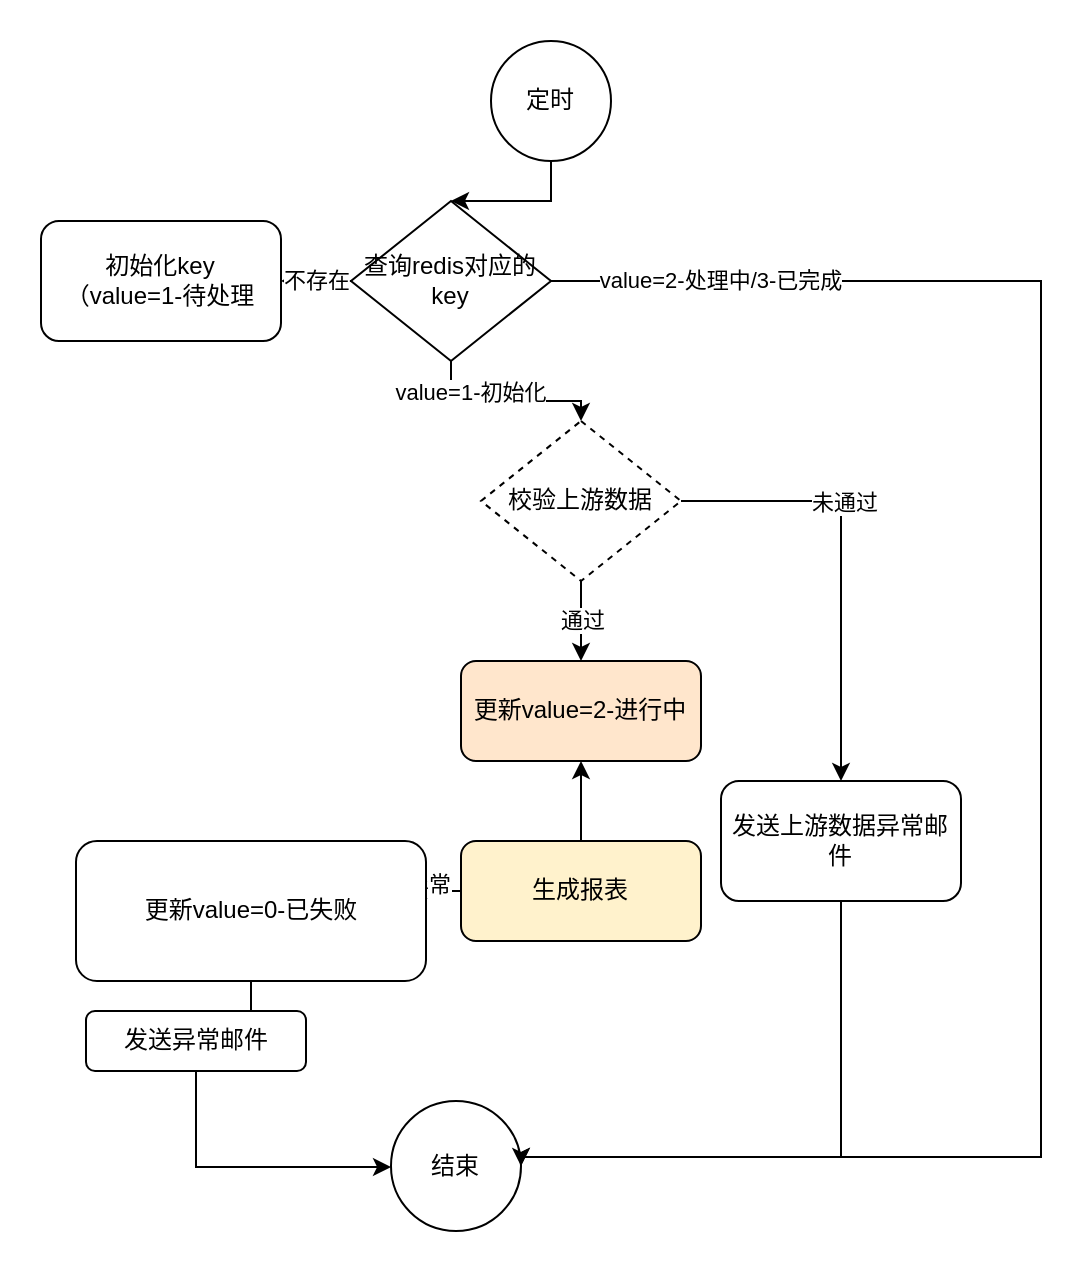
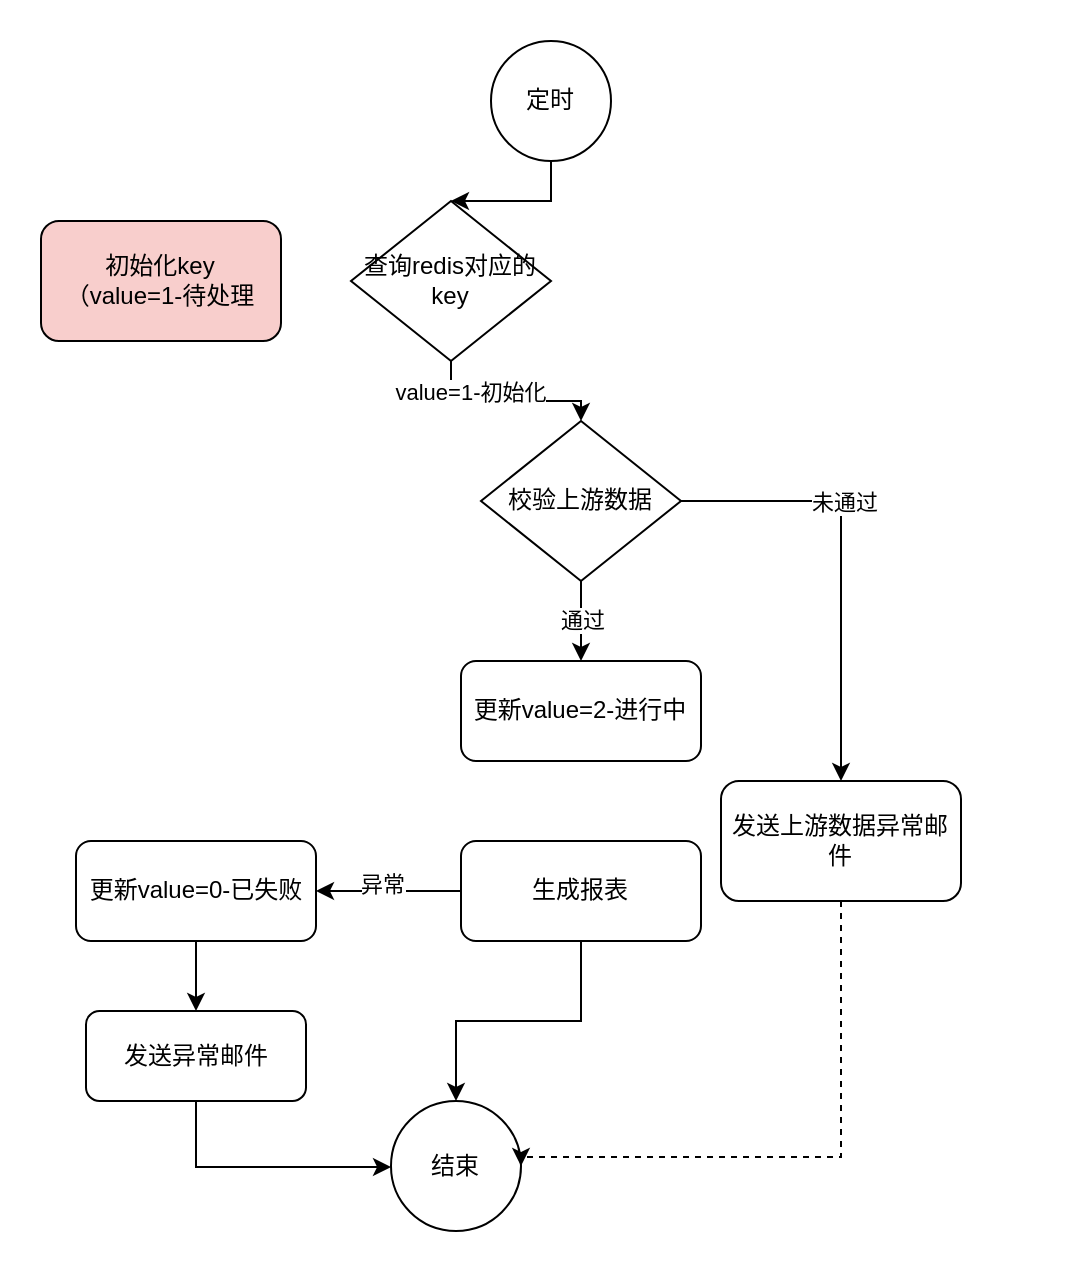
  <mxCell id="0" />
  <mxCell id="1" parent="0" />
  <mxCell id="2" style="edgeStyle=orthogonalEdgeStyle;rounded=0;orthogonalLoop=1;jettySize=auto;html=1;entryX=0.5;entryY=0;entryDx=0;entryDy=0;" edge="1" parent="1" source="3" target="9"><mxGeometry relative="1" as="geometry" /></mxCell>
  <mxCell id="3" value="定时" style="ellipse;whiteSpace=wrap;html=1;aspect=fixed;" vertex="1" parent="1"><mxGeometry x="245" y="20" width="60" height="60" as="geometry" /></mxCell>
- <mxCell id="4" value="不存在" style="edgeStyle=orthogonalEdgeStyle;rounded=0;orthogonalLoop=1;jettySize=auto;html=1;" edge="1" parent="1" source="9" target="10"><mxGeometry relative="1" as="geometry" /></mxCell>
  <mxCell id="5" style="edgeStyle=orthogonalEdgeStyle;rounded=0;orthogonalLoop=1;jettySize=auto;html=1;exitX=0.5;exitY=1;exitDx=0;exitDy=0;" edge="1" parent="1" source="9" target="15"><mxGeometry relative="1" as="geometry" /></mxCell>
  <mxCell id="6" value="value=1-初始化" style="edgeLabel;html=1;align=center;verticalAlign=middle;resizable=0;points=[];" vertex="1" connectable="0" parent="5"><mxGeometry x="-0.4" y="5" relative="1" as="geometry"><mxPoint as="offset" /></mxGeometry></mxCell>
- <mxCell id="7" style="edgeStyle=orthogonalEdgeStyle;rounded=0;orthogonalLoop=1;jettySize=auto;html=1;entryX=1;entryY=0.5;entryDx=0;entryDy=0;" edge="1" parent="1" source="9" target="17"><mxGeometry relative="1" as="geometry"><mxPoint x="440" y="600" as="targetPoint" /><Array as="points"><mxPoint x="520" y="140" /><mxPoint x="520" y="578" /></Array></mxGeometry></mxCell>
- <mxCell id="8" value="value=2-处理中/3-已完成" style="edgeLabel;html=1;align=center;verticalAlign=middle;resizable=0;points=[];" vertex="1" connectable="0" parent="7"><mxGeometry x="-0.823" y="1" relative="1" as="geometry"><mxPoint as="offset" /></mxGeometry></mxCell>
  <mxCell id="9" value="查询redis对应的key" style="rhombus;whiteSpace=wrap;html=1;" vertex="1" parent="1"><mxGeometry x="175" y="100" width="100" height="80" as="geometry" /></mxCell>
- <mxCell id="10" value="初始化key&lt;br&gt;（value=1-待处理" style="rounded=1;whiteSpace=wrap;html=1;" vertex="1" parent="1"><mxGeometry x="20" y="110" width="120" height="60" as="geometry" /></mxCell>
+ <mxCell id="10" value="初始化key&lt;br&gt;（value=1-待处理" style="rounded=1;whiteSpace=wrap;html=1;fillColor=#f8cecc;" vertex="1" parent="1"><mxGeometry x="20" y="110" width="120" height="60" as="geometry" /></mxCell>
  <mxCell id="11" style="edgeStyle=orthogonalEdgeStyle;rounded=0;orthogonalLoop=1;jettySize=auto;html=1;entryX=0.5;entryY=0;entryDx=0;entryDy=0;" edge="1" parent="1" source="15" target="16"><mxGeometry relative="1" as="geometry"><mxPoint x="290" y="330" as="targetPoint" /></mxGeometry></mxCell>
  <mxCell id="12" value="通过" style="edgeLabel;html=1;align=center;verticalAlign=middle;resizable=0;points=[];" vertex="1" connectable="0" parent="11"><mxGeometry x="-0.05" relative="1" as="geometry"><mxPoint as="offset" /></mxGeometry></mxCell>
  <mxCell id="13" style="edgeStyle=orthogonalEdgeStyle;rounded=0;orthogonalLoop=1;jettySize=auto;html=1;exitX=1;exitY=0.5;exitDx=0;exitDy=0;" edge="1" parent="1" source="15" target="27"><mxGeometry relative="1" as="geometry" /></mxCell>
  <mxCell id="14" value="未通过" style="edgeLabel;html=1;align=center;verticalAlign=middle;resizable=0;points=[];" vertex="1" connectable="0" parent="13"><mxGeometry x="-0.276" y="1" relative="1" as="geometry"><mxPoint as="offset" /></mxGeometry></mxCell>
- <mxCell id="15" value="校验上游数据" style="rhombus;whiteSpace=wrap;html=1;dashed=1;" vertex="1" parent="1"><mxGeometry x="240" y="210" width="100" height="80" as="geometry" /></mxCell>
- <mxCell id="16" value="更新value=2-进行中" style="rounded=1;whiteSpace=wrap;html=1;fillColor=#ffe6cc;" vertex="1" parent="1"><mxGeometry x="230" y="330" width="120" height="50" as="geometry" /></mxCell>
+ <mxCell id="15" value="校验上游数据" style="rhombus;whiteSpace=wrap;html=1;" vertex="1" parent="1"><mxGeometry x="240" y="210" width="100" height="80" as="geometry" /></mxCell>
+ <mxCell id="16" value="更新value=2-进行中" style="rounded=1;whiteSpace=wrap;html=1;" vertex="1" parent="1"><mxGeometry x="230" y="330" width="120" height="50" as="geometry" /></mxCell>
  <mxCell id="17" value="结束" style="ellipse;whiteSpace=wrap;html=1;aspect=fixed;" vertex="1" parent="1"><mxGeometry x="195" y="550" width="65" height="65" as="geometry" /></mxCell>
- <mxCell id="18" style="edgeStyle=orthogonalEdgeStyle;rounded=0;orthogonalLoop=1;jettySize=auto;html=1;" edge="1" parent="1" source="21" target="16"><mxGeometry relative="1" as="geometry" /></mxCell>
+ <mxCell id="18" style="edgeStyle=orthogonalEdgeStyle;rounded=0;orthogonalLoop=1;jettySize=auto;html=1;entryX=0.5;entryY=0;entryDx=0;entryDy=0;" edge="1" parent="1" source="21" target="17"><mxGeometry relative="1" as="geometry" /></mxCell>
  <mxCell id="19" style="edgeStyle=orthogonalEdgeStyle;rounded=0;orthogonalLoop=1;jettySize=auto;html=1;" edge="1" parent="1" source="21" target="23"><mxGeometry relative="1" as="geometry" /></mxCell>
  <mxCell id="20" value="异常" style="edgeLabel;html=1;align=center;verticalAlign=middle;resizable=0;points=[];" vertex="1" connectable="0" parent="19"><mxGeometry x="0.114" y="-4" relative="1" as="geometry"><mxPoint as="offset" /></mxGeometry></mxCell>
- <mxCell id="21" value="生成报表" style="rounded=1;whiteSpace=wrap;html=1;fillColor=#fff2cc;" vertex="1" parent="1"><mxGeometry x="230" y="420" width="120" height="50" as="geometry" /></mxCell>
+ <mxCell id="21" value="生成报表" style="rounded=1;whiteSpace=wrap;html=1;" vertex="1" parent="1"><mxGeometry x="230" y="420" width="120" height="50" as="geometry" /></mxCell>
  <mxCell id="22" style="edgeStyle=orthogonalEdgeStyle;rounded=0;orthogonalLoop=1;jettySize=auto;html=1;entryX=0.5;entryY=0;entryDx=0;entryDy=0;" edge="1" parent="1" source="23" target="25"><mxGeometry relative="1" as="geometry" /></mxCell>
- <mxCell id="23" value="&lt;span&gt;更新value=0-已失败&lt;/span&gt;" style="rounded=1;whiteSpace=wrap;html=1;" vertex="1" parent="1"><mxGeometry x="37.5" y="420" width="175" height="70" as="geometry" /></mxCell>
+ <mxCell id="23" value="&lt;span&gt;更新value=0-已失败&lt;/span&gt;" style="rounded=1;whiteSpace=wrap;html=1;" vertex="1" parent="1"><mxGeometry x="37.5" y="420" width="120" height="50" as="geometry" /></mxCell>
  <mxCell id="24" style="edgeStyle=orthogonalEdgeStyle;rounded=0;orthogonalLoop=1;jettySize=auto;html=1;" edge="1" parent="1" source="25" target="17"><mxGeometry relative="1" as="geometry"><Array as="points"><mxPoint x="97.5" y="583" /></Array></mxGeometry></mxCell>
- <mxCell id="25" value="发送异常邮件" style="rounded=1;whiteSpace=wrap;html=1;" vertex="1" parent="1"><mxGeometry x="42.5" y="505" width="110" height="30" as="geometry" /></mxCell>
- <mxCell id="26" style="edgeStyle=orthogonalEdgeStyle;rounded=0;orthogonalLoop=1;jettySize=auto;html=1;entryX=1;entryY=0.5;entryDx=0;entryDy=0;" edge="1" parent="1" source="27" target="17"><mxGeometry relative="1" as="geometry"><Array as="points"><mxPoint x="420" y="578" /></Array></mxGeometry></mxCell>
+ <mxCell id="25" value="发送异常邮件" style="rounded=1;whiteSpace=wrap;html=1;" vertex="1" parent="1"><mxGeometry x="42.5" y="505" width="110" height="45" as="geometry" /></mxCell>
+ <mxCell id="26" style="edgeStyle=orthogonalEdgeStyle;rounded=0;orthogonalLoop=1;jettySize=auto;html=1;entryX=1;entryY=0.5;entryDx=0;entryDy=0;dashed=1;" edge="1" parent="1" source="27" target="17"><mxGeometry relative="1" as="geometry"><Array as="points"><mxPoint x="420" y="578" /></Array></mxGeometry></mxCell>
  <mxCell id="27" value="&lt;span&gt;发送上游数据异常邮件&lt;/span&gt;" style="rounded=1;whiteSpace=wrap;html=1;" vertex="1" parent="1"><mxGeometry x="360" y="390" width="120" height="60" as="geometry" /></mxCell>
